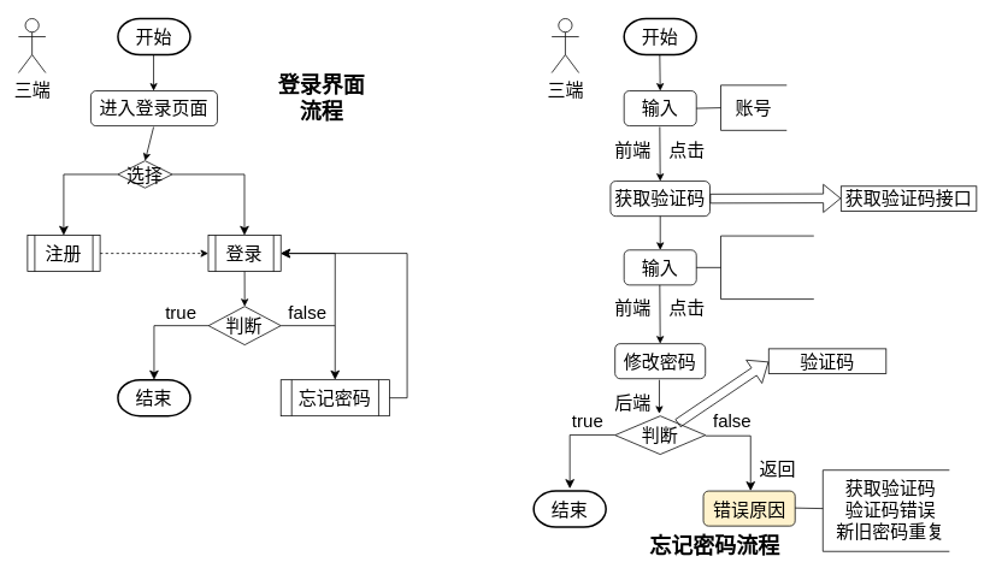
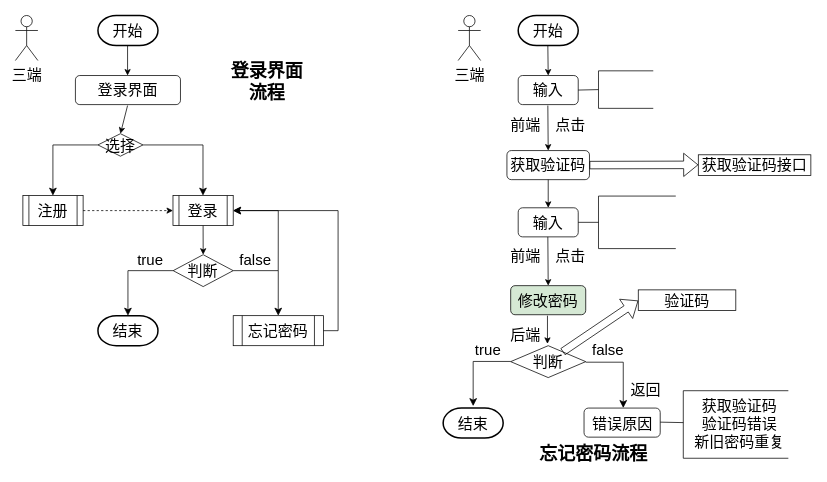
  <mxCell id="0" />
  <mxCell id="1" parent="0" />
  <mxCell id="2" value="&lt;font style=&quot;font-size: 20px;&quot;&gt;三端&lt;/font&gt;" style="shape=umlActor;verticalLabelPosition=bottom;verticalAlign=top;html=1;outlineConnect=0;" parent="1" vertex="1"><mxGeometry x="20" y="20" width="30" height="60" as="geometry" /></mxCell>
  <mxCell id="3" value="开始" style="strokeWidth=2;html=1;shape=mxgraph.flowchart.terminator;whiteSpace=wrap;fontSize=20;" parent="1" vertex="1"><mxGeometry x="130" y="20" width="80" height="40" as="geometry" /></mxCell>
  <mxCell id="4" value="" style="endArrow=classic;html=1;fontSize=20;exitX=0.5;exitY=1;exitDx=0;exitDy=0;exitPerimeter=0;strokeWidth=1;" parent="1" edge="1"><mxGeometry width="50" height="50" relative="1" as="geometry"><mxPoint x="169.5" y="60" as="sourcePoint" /><mxPoint x="169.5" y="100" as="targetPoint" /></mxGeometry></mxCell>
- <mxCell id="5" value="进入登录页面" style="rounded=1;whiteSpace=wrap;html=1;fontSize=20;" parent="1" vertex="1"><mxGeometry x="100" y="100" width="140" height="38.75" as="geometry" /></mxCell>
+ <mxCell id="5" value="登录界面" style="rounded=1;whiteSpace=wrap;html=1;fontSize=20;" parent="1" vertex="1"><mxGeometry x="100" y="100" width="140" height="38.75" as="geometry" /></mxCell>
  <mxCell id="6" value="" style="endArrow=classic;html=1;fontSize=20;exitX=0.5;exitY=1;exitDx=0;exitDy=0;exitPerimeter=0;strokeWidth=1;entryX=0.5;entryY=0;entryDx=0;entryDy=0;" parent="1" target="7" edge="1"><mxGeometry width="50" height="50" relative="1" as="geometry"><mxPoint x="169.5" y="140" as="sourcePoint" /><mxPoint x="169.5" y="180" as="targetPoint" /></mxGeometry></mxCell>
  <mxCell id="7" value="选择" style="rhombus;whiteSpace=wrap;html=1;fontSize=20;" parent="1" vertex="1"><mxGeometry x="130" y="177.5" width="60" height="30" as="geometry" /></mxCell>
  <mxCell id="8" value="" style="edgeStyle=segmentEdgeStyle;endArrow=classic;html=1;curved=0;rounded=0;endSize=8;startSize=8;strokeWidth=1;fontSize=20;exitX=0;exitY=0.5;exitDx=0;exitDy=0;" parent="1" source="7" edge="1"><mxGeometry width="50" height="50" relative="1" as="geometry"><mxPoint x="110" y="200" as="sourcePoint" /><mxPoint x="70" y="260" as="targetPoint" /></mxGeometry></mxCell>
  <mxCell id="9" value="" style="edgeStyle=segmentEdgeStyle;endArrow=classic;html=1;curved=0;rounded=0;endSize=8;startSize=8;strokeWidth=1;fontSize=20;exitX=1;exitY=0.5;exitDx=0;exitDy=0;" parent="1" source="7" edge="1"><mxGeometry width="50" height="50" relative="1" as="geometry"><mxPoint x="230" y="180" as="sourcePoint" /><mxPoint x="270" y="260" as="targetPoint" /></mxGeometry></mxCell>
  <mxCell id="10" value="&lt;font style=&quot;font-size: 20px;&quot;&gt;注册&lt;/font&gt;" style="shape=process;whiteSpace=wrap;html=1;backgroundOutline=1;" parent="1" vertex="1"><mxGeometry x="30" y="260" width="80.25" height="40" as="geometry" /></mxCell>
  <mxCell id="11" value="&lt;font style=&quot;font-size: 20px;&quot;&gt;登录&lt;/font&gt;" style="shape=process;whiteSpace=wrap;html=1;backgroundOutline=1;" parent="1" vertex="1"><mxGeometry x="230" y="260" width="80.25" height="40" as="geometry" /></mxCell>
  <mxCell id="12" value="" style="endArrow=classic;html=1;strokeWidth=1;fontSize=20;exitX=1;exitY=0.5;exitDx=0;exitDy=0;entryX=0;entryY=0.5;entryDx=0;entryDy=0;dashed=1;" parent="1" source="10" target="11" edge="1"><mxGeometry width="50" height="50" relative="1" as="geometry"><mxPoint x="370" y="340" as="sourcePoint" /><mxPoint x="420" y="290" as="targetPoint" /></mxGeometry></mxCell>
  <mxCell id="13" value="" style="endArrow=classic;html=1;fontSize=20;strokeWidth=1;exitX=0.5;exitY=1;exitDx=0;exitDy=0;entryX=0.5;entryY=0;entryDx=0;entryDy=0;" parent="1" source="11" target="14" edge="1"><mxGeometry width="50" height="50" relative="1" as="geometry"><mxPoint x="280" y="310" as="sourcePoint" /><mxPoint x="270" y="340" as="targetPoint" /></mxGeometry></mxCell>
  <mxCell id="14" value="判断" style="rhombus;whiteSpace=wrap;html=1;fontSize=20;" parent="1" vertex="1"><mxGeometry x="230.25" y="338.75" width="80" height="42.5" as="geometry" /></mxCell>
  <mxCell id="15" value="" style="edgeStyle=segmentEdgeStyle;endArrow=classic;html=1;curved=0;rounded=0;endSize=8;startSize=8;strokeWidth=1;fontSize=20;exitX=0;exitY=0.5;exitDx=0;exitDy=0;" parent="1" source="14" edge="1"><mxGeometry width="50" height="50" relative="1" as="geometry"><mxPoint x="230" y="358.75" as="sourcePoint" /><mxPoint x="170" y="420" as="targetPoint" /></mxGeometry></mxCell>
  <mxCell id="16" value="" style="edgeStyle=segmentEdgeStyle;endArrow=classic;html=1;curved=0;rounded=0;endSize=8;startSize=8;strokeWidth=1;fontSize=20;exitX=1;exitY=0.5;exitDx=0;exitDy=0;" parent="1" source="14" edge="1"><mxGeometry width="50" height="50" relative="1" as="geometry"><mxPoint x="310.25" y="358.75" as="sourcePoint" /><mxPoint x="370.25" y="420" as="targetPoint" /></mxGeometry></mxCell>
  <mxCell id="17" value="true" style="text;html=1;strokeColor=none;fillColor=none;align=center;verticalAlign=middle;whiteSpace=wrap;rounded=0;fontSize=20;" parent="1" vertex="1"><mxGeometry x="170.25" y="330" width="60" height="30" as="geometry" /></mxCell>
  <mxCell id="18" value="false" style="text;html=1;strokeColor=none;fillColor=none;align=center;verticalAlign=middle;whiteSpace=wrap;rounded=0;fontSize=20;" parent="1" vertex="1"><mxGeometry x="310.25" y="330" width="60" height="30" as="geometry" /></mxCell>
  <mxCell id="19" value="结束" style="strokeWidth=2;html=1;shape=mxgraph.flowchart.terminator;whiteSpace=wrap;fontSize=20;" parent="1" vertex="1"><mxGeometry x="130" y="420" width="80" height="40" as="geometry" /></mxCell>
  <mxCell id="20" value="&lt;font style=&quot;font-size: 20px;&quot;&gt;忘记密码&lt;/font&gt;" style="shape=process;whiteSpace=wrap;html=1;backgroundOutline=1;" parent="1" vertex="1"><mxGeometry x="310.25" y="420" width="120.25" height="40" as="geometry" /></mxCell>
  <mxCell id="21" value="" style="edgeStyle=segmentEdgeStyle;endArrow=classic;html=1;curved=0;rounded=0;endSize=8;startSize=8;strokeWidth=1;fontSize=20;exitX=1;exitY=1;exitDx=0;exitDy=0;" parent="1" source="18" edge="1"><mxGeometry width="50" height="50" relative="1" as="geometry"><mxPoint x="410.25" y="330" as="sourcePoint" /><mxPoint x="310.25" y="280" as="targetPoint" /><Array as="points"><mxPoint x="370" y="280" /></Array></mxGeometry></mxCell>
  <mxCell id="22" value="" style="edgeStyle=elbowEdgeStyle;elbow=horizontal;endArrow=classic;html=1;curved=0;rounded=0;endSize=8;startSize=8;strokeWidth=1;fontSize=20;" parent="1" edge="1"><mxGeometry width="50" height="50" relative="1" as="geometry"><mxPoint x="430.5" y="440" as="sourcePoint" /><mxPoint x="310" y="280" as="targetPoint" /><Array as="points"><mxPoint x="450" y="360" /></Array></mxGeometry></mxCell>
  <mxCell id="23" value="登录界面&lt;br&gt;流程" style="text;strokeColor=none;fillColor=none;html=1;fontSize=24;fontStyle=1;verticalAlign=middle;align=center;" parent="1" vertex="1"><mxGeometry x="305.25" y="88.75" width="100" height="40" as="geometry" /></mxCell>
  <mxCell id="24" value="&lt;font style=&quot;font-size: 20px;&quot;&gt;三端&lt;/font&gt;" style="shape=umlActor;verticalLabelPosition=bottom;verticalAlign=top;html=1;outlineConnect=0;" parent="1" vertex="1"><mxGeometry x="610" y="20" width="30" height="60" as="geometry" /></mxCell>
  <mxCell id="25" value="开始" style="strokeWidth=2;html=1;shape=mxgraph.flowchart.terminator;whiteSpace=wrap;fontSize=20;" parent="1" vertex="1"><mxGeometry x="690" y="20" width="80" height="40" as="geometry" /></mxCell>
  <mxCell id="26" value="" style="endArrow=classic;html=1;fontSize=20;strokeWidth=1;" parent="1" edge="1"><mxGeometry width="50" height="50" relative="1" as="geometry"><mxPoint x="729.5" y="60" as="sourcePoint" /><mxPoint x="730" y="100" as="targetPoint" /></mxGeometry></mxCell>
  <mxCell id="27" value="输入" style="rounded=1;whiteSpace=wrap;html=1;fontSize=20;" parent="1" vertex="1"><mxGeometry x="690" y="100" width="80" height="38.75" as="geometry" /></mxCell>
  <mxCell id="28" value="" style="endArrow=classic;html=1;fontSize=20;strokeWidth=1;" parent="1" edge="1"><mxGeometry width="50" height="50" relative="1" as="geometry"><mxPoint x="729.5" y="140" as="sourcePoint" /><mxPoint x="730" y="200" as="targetPoint" /></mxGeometry></mxCell>
  <mxCell id="29" value="判断" style="rhombus;whiteSpace=wrap;html=1;fontSize=20;" parent="1" vertex="1"><mxGeometry x="680" y="460" width="100" height="42.5" as="geometry" /></mxCell>
  <mxCell id="30" value="" style="edgeStyle=segmentEdgeStyle;endArrow=classic;html=1;curved=0;rounded=0;endSize=8;startSize=8;strokeWidth=1;fontSize=20;" parent="1" edge="1"><mxGeometry width="50" height="50" relative="1" as="geometry"><mxPoint x="680" y="481" as="sourcePoint" /><mxPoint x="630" y="540.5" as="targetPoint" /></mxGeometry></mxCell>
  <mxCell id="31" value="" style="edgeStyle=segmentEdgeStyle;endArrow=classic;html=1;curved=0;rounded=0;endSize=8;startSize=8;strokeWidth=1;fontSize=20;" parent="1" edge="1"><mxGeometry width="50" height="50" relative="1" as="geometry"><mxPoint x="780" y="482" as="sourcePoint" /><mxPoint x="830" y="543" as="targetPoint" /><Array as="points"><mxPoint x="830" y="482" /></Array></mxGeometry></mxCell>
  <mxCell id="32" value="" style="strokeWidth=1;html=1;shape=mxgraph.flowchart.annotation_1;align=left;pointerEvents=1;fontSize=20;" parent="1" vertex="1"><mxGeometry x="797" y="93.75" width="73" height="50" as="geometry" /></mxCell>
  <mxCell id="33" value="" style="endArrow=none;html=1;strokeWidth=1;fontSize=20;entryX=1;entryY=0.5;entryDx=0;entryDy=0;exitX=0;exitY=0.5;exitDx=0;exitDy=0;exitPerimeter=0;" parent="1" source="32" target="27" edge="1"><mxGeometry width="50" height="50" relative="1" as="geometry"><mxPoint x="510" y="320" as="sourcePoint" /><mxPoint x="560" y="270" as="targetPoint" /></mxGeometry></mxCell>
- <mxCell id="34" value="账号" style="text;html=1;strokeColor=none;fillColor=none;align=center;verticalAlign=middle;whiteSpace=wrap;rounded=0;strokeWidth=1;fontSize=20;" parent="1" vertex="1"><mxGeometry x="806.75" y="93.75" width="53.25" height="50" as="geometry" /></mxCell>
  <mxCell id="35" value="忘记密码流程" style="text;strokeColor=none;fillColor=none;html=1;fontSize=24;fontStyle=1;verticalAlign=middle;align=center;" parent="1" vertex="1"><mxGeometry x="710" y="590" width="160" height="30" as="geometry" /></mxCell>
  <mxCell id="36" value="true" style="text;html=1;strokeColor=none;fillColor=none;align=center;verticalAlign=middle;whiteSpace=wrap;rounded=0;fontSize=20;" parent="1" vertex="1"><mxGeometry x="620" y="450" width="60" height="30" as="geometry" /></mxCell>
  <mxCell id="37" value="false" style="text;html=1;strokeColor=none;fillColor=none;align=center;verticalAlign=middle;whiteSpace=wrap;rounded=0;fontSize=20;" parent="1" vertex="1"><mxGeometry x="780" y="450" width="60" height="30" as="geometry" /></mxCell>
  <mxCell id="38" value="结束" style="strokeWidth=2;html=1;shape=mxgraph.flowchart.terminator;whiteSpace=wrap;fontSize=20;" parent="1" vertex="1"><mxGeometry x="590" y="543.13" width="80" height="40" as="geometry" /></mxCell>
- <mxCell id="39" value="错误原因" style="rounded=1;whiteSpace=wrap;html=1;fontSize=20;fillColor=#fff2cc;" parent="1" vertex="1"><mxGeometry x="777.75" y="543.13" width="101.5" height="38.75" as="geometry" /></mxCell>
+ <mxCell id="39" value="错误原因" style="rounded=1;whiteSpace=wrap;html=1;fontSize=20;" parent="1" vertex="1"><mxGeometry x="777.75" y="543.13" width="101.5" height="38.75" as="geometry" /></mxCell>
  <mxCell id="40" value="返回" style="text;html=1;strokeColor=none;fillColor=none;align=center;verticalAlign=middle;whiteSpace=wrap;rounded=0;fontSize=20;" parent="1" vertex="1"><mxGeometry x="830" y="502.5" width="60" height="30" as="geometry" /></mxCell>
  <mxCell id="41" value="" style="strokeWidth=1;html=1;shape=mxgraph.flowchart.annotation_1;align=left;pointerEvents=1;fontSize=20;" parent="1" vertex="1"><mxGeometry x="910" y="520" width="140" height="90.01" as="geometry" /></mxCell>
  <mxCell id="42" value="" style="endArrow=none;html=1;strokeWidth=1;fontSize=20;entryX=1;entryY=0.5;entryDx=0;entryDy=0;exitX=0;exitY=0.5;exitDx=0;exitDy=0;exitPerimeter=0;" parent="1" edge="1"><mxGeometry width="50" height="50" relative="1" as="geometry"><mxPoint x="910" y="562.505" as="sourcePoint" /><mxPoint x="879.25" y="561.885" as="targetPoint" /></mxGeometry></mxCell>
  <mxCell id="43" value="获取验证码&lt;br&gt;验证码错误&lt;br&gt;新旧密码重复" style="text;html=1;strokeColor=none;fillColor=none;align=center;verticalAlign=middle;whiteSpace=wrap;rounded=0;strokeWidth=1;fontSize=20;" parent="1" vertex="1"><mxGeometry x="920" y="526.88" width="130" height="73.12" as="geometry" /></mxCell>
  <mxCell id="44" value="前端" style="text;html=1;strokeColor=none;fillColor=none;align=center;verticalAlign=middle;whiteSpace=wrap;rounded=0;fontSize=20;" parent="1" vertex="1"><mxGeometry x="670" y="150" width="60" height="30" as="geometry" /></mxCell>
  <mxCell id="45" value="获取验证码" style="rounded=1;whiteSpace=wrap;html=1;fontSize=20;" parent="1" vertex="1"><mxGeometry x="675" y="200" width="110" height="38.75" as="geometry" /></mxCell>
  <mxCell id="46" value="点击" style="text;html=1;strokeColor=none;fillColor=none;align=center;verticalAlign=middle;whiteSpace=wrap;rounded=0;fontSize=20;" parent="1" vertex="1"><mxGeometry x="730" y="150" width="60" height="30" as="geometry" /></mxCell>
  <mxCell id="47" value="输入" style="rounded=1;whiteSpace=wrap;html=1;fontSize=20;" parent="1" vertex="1"><mxGeometry x="690" y="276.25" width="80" height="38.75" as="geometry" /></mxCell>
  <mxCell id="48" value="" style="strokeWidth=1;html=1;shape=mxgraph.flowchart.annotation_1;align=left;pointerEvents=1;fontSize=20;" parent="1" vertex="1"><mxGeometry x="797" y="260.63" width="103" height="70" as="geometry" /></mxCell>
  <mxCell id="49" value="" style="endArrow=none;html=1;strokeWidth=1;fontSize=20;entryX=1;entryY=0.5;entryDx=0;entryDy=0;exitX=0;exitY=0.5;exitDx=0;exitDy=0;exitPerimeter=0;" parent="1" source="48" target="47" edge="1"><mxGeometry width="50" height="50" relative="1" as="geometry"><mxPoint x="510" y="496.25" as="sourcePoint" /><mxPoint x="560" y="446.25" as="targetPoint" /></mxGeometry></mxCell>
  <mxCell id="50" value="" style="endArrow=classic;html=1;fontSize=20;strokeWidth=1;entryX=0.5;entryY=0;entryDx=0;entryDy=0;exitX=0.5;exitY=1;exitDx=0;exitDy=0;" parent="1" source="45" target="47" edge="1"><mxGeometry width="50" height="50" relative="1" as="geometry"><mxPoint x="760" y="250" as="sourcePoint" /><mxPoint x="650" y="260" as="targetPoint" /></mxGeometry></mxCell>
  <mxCell id="51" value="" style="endArrow=classic;html=1;fontSize=20;strokeWidth=1;entryX=0.5;entryY=0;entryDx=0;entryDy=0;" parent="1" target="53" edge="1"><mxGeometry width="50" height="50" relative="1" as="geometry"><mxPoint x="729.5" y="315" as="sourcePoint" /><mxPoint x="730" y="375" as="targetPoint" /></mxGeometry></mxCell>
  <mxCell id="52" value="前端" style="text;html=1;strokeColor=none;fillColor=none;align=center;verticalAlign=middle;whiteSpace=wrap;rounded=0;fontSize=20;" parent="1" vertex="1"><mxGeometry x="670" y="325" width="60" height="30" as="geometry" /></mxCell>
- <mxCell id="53" value="修改密码" style="rounded=1;whiteSpace=wrap;html=1;fontSize=20;" parent="1" vertex="1"><mxGeometry x="680" y="380" width="100" height="38.75" as="geometry" /></mxCell>
+ <mxCell id="53" value="修改密码" style="rounded=1;whiteSpace=wrap;html=1;fontSize=20;fillColor=#d5e8d4;" parent="1" vertex="1"><mxGeometry x="680" y="380" width="100" height="38.75" as="geometry" /></mxCell>
  <mxCell id="54" value="点击" style="text;html=1;strokeColor=none;fillColor=none;align=center;verticalAlign=middle;whiteSpace=wrap;rounded=0;fontSize=20;" parent="1" vertex="1"><mxGeometry x="730" y="325" width="60" height="30" as="geometry" /></mxCell>
  <mxCell id="55" value="" style="endArrow=classic;html=1;fontSize=20;strokeWidth=1;entryX=0.5;entryY=0;entryDx=0;entryDy=0;exitX=0.5;exitY=1;exitDx=0;exitDy=0;" parent="1" edge="1"><mxGeometry width="50" height="50" relative="1" as="geometry"><mxPoint x="729" y="420" as="sourcePoint" /><mxPoint x="729" y="457.5" as="targetPoint" /></mxGeometry></mxCell>
  <mxCell id="56" value="" style="shape=flexArrow;endArrow=classic;html=1;exitX=1;exitY=0.5;exitDx=0;exitDy=0;" edge="1" parent="1" source="45"><mxGeometry width="50" height="50" relative="1" as="geometry"><mxPoint x="880" y="340" as="sourcePoint" /><mxPoint x="930" y="219" as="targetPoint" /></mxGeometry></mxCell>
  <mxCell id="57" value="&lt;font style=&quot;font-size: 20px;&quot;&gt;获取验证码接口&lt;/font&gt;" style="rounded=0;whiteSpace=wrap;html=1;fillColor=none;" vertex="1" parent="1"><mxGeometry x="930" y="205.63" width="150" height="27.5" as="geometry" /></mxCell>
  <mxCell id="58" value="" style="shape=flexArrow;endArrow=classic;html=1;fontSize=20;" edge="1" parent="1" source="29"><mxGeometry width="50" height="50" relative="1" as="geometry"><mxPoint x="880" y="430" as="sourcePoint" /><mxPoint x="850" y="400" as="targetPoint" /></mxGeometry></mxCell>
  <mxCell id="59" value="&lt;font style=&quot;font-size: 20px;&quot;&gt;验证码&lt;/font&gt;" style="rounded=0;whiteSpace=wrap;html=1;fillColor=none;" vertex="1" parent="1"><mxGeometry x="850" y="385.63" width="130" height="27.5" as="geometry" /></mxCell>
  <mxCell id="60" value="后端" style="text;html=1;strokeColor=none;fillColor=none;align=center;verticalAlign=middle;whiteSpace=wrap;rounded=0;fontSize=20;" vertex="1" parent="1"><mxGeometry x="670" y="430" width="60" height="30" as="geometry" /></mxCell>
